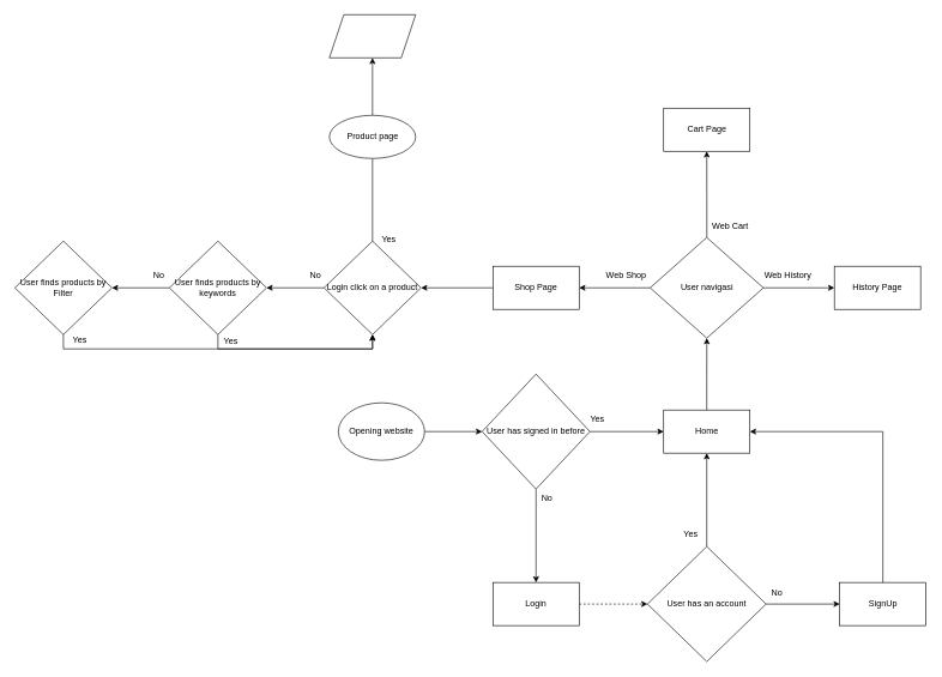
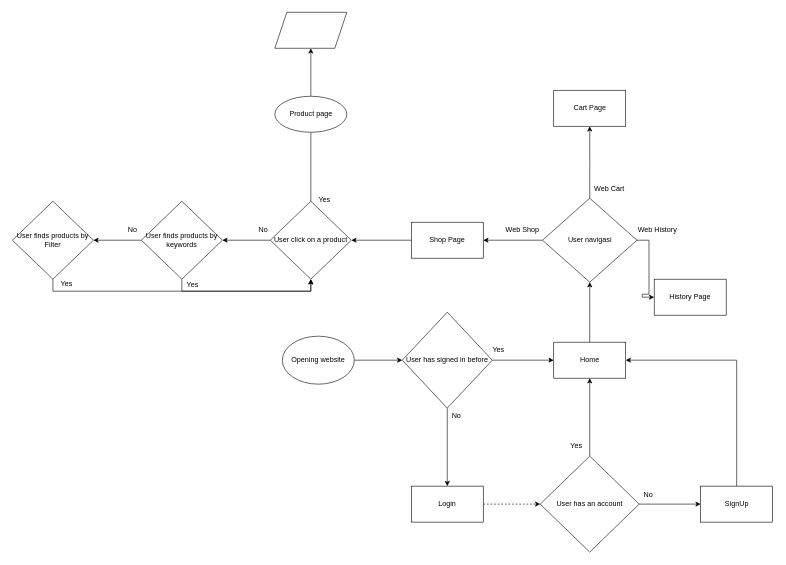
  <mxCell id="0" />
  <mxCell id="1" parent="0" />
  <mxCell id="2" value="" style="edgeStyle=orthogonalEdgeStyle;rounded=0;orthogonalLoop=1;jettySize=auto;html=1;entryX=0;entryY=0.5;entryDx=0;entryDy=0;" edge="1" parent="1" source="3" target="6"><mxGeometry relative="1" as="geometry" /></mxCell>
  <mxCell id="3" value="Opening website" style="ellipse;whiteSpace=wrap;html=1;" vertex="1" parent="1"><mxGeometry x="470" width="120" height="80" as="geometry" y="560" /></mxCell>
  <mxCell id="4" value="" style="edgeStyle=orthogonalEdgeStyle;rounded=0;orthogonalLoop=1;jettySize=auto;html=1;" edge="1" parent="1" source="6" target="8"><mxGeometry relative="1" as="geometry" /></mxCell>
  <mxCell id="5" value="" style="edgeStyle=orthogonalEdgeStyle;rounded=0;orthogonalLoop=1;jettySize=auto;html=1;" edge="1" parent="1" source="6" target="11"><mxGeometry relative="1" as="geometry" /></mxCell>
  <mxCell id="6" value="User has signed in before" style="rhombus;whiteSpace=wrap;html=1;" vertex="1" parent="1"><mxGeometry x="670" y="520" width="150" height="160" as="geometry" /></mxCell>
  <mxCell id="7" value="" style="edgeStyle=orthogonalEdgeStyle;rounded=0;orthogonalLoop=1;jettySize=auto;html=1;" edge="1" parent="1" source="8" target="23"><mxGeometry relative="1" as="geometry" /></mxCell>
  <mxCell id="8" value="Home" style="whiteSpace=wrap;html=1;" vertex="1" parent="1"><mxGeometry x="922.5" y="570" width="120" height="60" as="geometry" /></mxCell>
  <mxCell id="9" value="Yes" style="text;html=1;align=center;verticalAlign=middle;resizable=0;points=[];autosize=1;strokeColor=none;fillColor=none;" vertex="1" parent="1"><mxGeometry x="810" y="568" width="40" height="30" as="geometry" /></mxCell>
  <mxCell id="10" value="" style="edgeStyle=orthogonalEdgeStyle;rounded=0;orthogonalLoop=1;jettySize=auto;html=1;dashed=1;" edge="1" parent="1" source="11" target="15"><mxGeometry relative="1" as="geometry" /></mxCell>
  <mxCell id="11" value="Login" style="whiteSpace=wrap;html=1;" vertex="1" parent="1"><mxGeometry x="685" y="810" width="120" height="60" as="geometry" /></mxCell>
  <mxCell id="12" value="No" style="text;html=1;align=center;verticalAlign=middle;resizable=0;points=[];autosize=1;strokeColor=none;fillColor=none;" vertex="1" parent="1"><mxGeometry x="740" y="678" width="40" height="30" as="geometry" /></mxCell>
  <mxCell id="13" style="edgeStyle=orthogonalEdgeStyle;rounded=0;orthogonalLoop=1;jettySize=auto;html=1;exitX=0.5;exitY=0;exitDx=0;exitDy=0;entryX=0.5;entryY=1;entryDx=0;entryDy=0;" edge="1" parent="1" source="15" target="8"><mxGeometry relative="1" as="geometry" /></mxCell>
  <mxCell id="14" value="" style="edgeStyle=orthogonalEdgeStyle;rounded=0;orthogonalLoop=1;jettySize=auto;html=1;" edge="1" parent="1" source="15" target="18"><mxGeometry relative="1" as="geometry" /></mxCell>
  <mxCell id="15" value="User has an account" style="rhombus;whiteSpace=wrap;html=1;" vertex="1" parent="1"><mxGeometry x="900" y="760" width="165" height="160" as="geometry" /></mxCell>
  <mxCell id="16" value="Yes" style="text;html=1;align=center;verticalAlign=middle;resizable=0;points=[];autosize=1;strokeColor=none;fillColor=none;" vertex="1" parent="1"><mxGeometry x="940" y="728" width="40" height="30" as="geometry" /></mxCell>
  <mxCell id="17" style="edgeStyle=orthogonalEdgeStyle;rounded=0;orthogonalLoop=1;jettySize=auto;html=1;exitX=0.5;exitY=0;exitDx=0;exitDy=0;entryX=1;entryY=0.5;entryDx=0;entryDy=0;" edge="1" parent="1" source="18" target="8"><mxGeometry relative="1" as="geometry" /></mxCell>
  <mxCell id="18" value="SignUp" style="whiteSpace=wrap;html=1;" vertex="1" parent="1"><mxGeometry x="1167.5" y="810" width="120" height="60" as="geometry" /></mxCell>
  <mxCell id="19" value="No" style="text;html=1;align=center;verticalAlign=middle;resizable=0;points=[];autosize=1;strokeColor=none;fillColor=none;" vertex="1" parent="1"><mxGeometry x="1060" y="810" width="40" height="30" as="geometry" /></mxCell>
  <mxCell id="20" value="" style="edgeStyle=orthogonalEdgeStyle;rounded=0;orthogonalLoop=1;jettySize=auto;html=1;" edge="1" parent="1" source="23" target="25"><mxGeometry relative="1" as="geometry" /></mxCell>
  <mxCell id="21" value="" style="edgeStyle=orthogonalEdgeStyle;rounded=0;orthogonalLoop=1;jettySize=auto;html=1;" edge="1" parent="1" source="23" target="27"><mxGeometry relative="1" as="geometry" /></mxCell>
  <mxCell id="22" value="" style="edgeStyle=orthogonalEdgeStyle;rounded=0;orthogonalLoop=1;jettySize=auto;html=1;" edge="1" parent="1" source="23" target="29"><mxGeometry relative="1" as="geometry" /></mxCell>
  <mxCell id="23" value="User navigasi" style="rhombus;whiteSpace=wrap;html=1;" vertex="1" parent="1"><mxGeometry x="903.75" y="330" width="157.5" height="140" as="geometry" /></mxCell>
  <mxCell id="24" value="" style="edgeStyle=orthogonalEdgeStyle;rounded=0;orthogonalLoop=1;jettySize=auto;html=1;" edge="1" parent="1" source="25" target="33"><mxGeometry relative="1" as="geometry" /></mxCell>
  <mxCell id="25" value="Shop Page" style="whiteSpace=wrap;html=1;" vertex="1" parent="1"><mxGeometry x="685" y="370" width="120" height="60" as="geometry" /></mxCell>
  <mxCell id="26" value="Web Shop" style="text;html=1;align=center;verticalAlign=middle;resizable=0;points=[];autosize=1;strokeColor=none;fillColor=none;" vertex="1" parent="1"><mxGeometry x="830" y="368" width="80" height="30" as="geometry" /></mxCell>
  <mxCell id="27" value="Cart Page" style="whiteSpace=wrap;html=1;" vertex="1" parent="1"><mxGeometry x="922.5" y="150" width="120" height="60" as="geometry" /></mxCell>
  <mxCell id="28" value="Web Cart" style="text;html=1;align=center;verticalAlign=middle;resizable=0;points=[];autosize=1;strokeColor=none;fillColor=none;" vertex="1" parent="1"><mxGeometry x="980" y="300" width="70" height="30" as="geometry" /></mxCell>
- <mxCell id="29" value="History Page" style="whiteSpace=wrap;html=1;" vertex="1" parent="1"><mxGeometry x="1160" y="370" width="120" height="60" as="geometry" /></mxCell>
+ <mxCell id="29" value="History Page" style="whiteSpace=wrap;html=1;" vertex="1" parent="1"><mxGeometry x="1090" y="465" width="120" height="60" as="geometry" /></mxCell>
  <mxCell id="30" value="Web History" style="text;html=1;align=center;verticalAlign=middle;resizable=0;points=[];autosize=1;strokeColor=none;fillColor=none;" vertex="1" parent="1"><mxGeometry x="1050" y="368" width="90" height="30" as="geometry" /></mxCell>
  <mxCell id="31" value="" style="edgeStyle=orthogonalEdgeStyle;rounded=0;orthogonalLoop=1;jettySize=auto;html=1;endArrow=none;" edge="1" parent="1" source="33" target="35"><mxGeometry relative="1" as="geometry" /></mxCell>
  <mxCell id="32" value="" style="edgeStyle=orthogonalEdgeStyle;rounded=0;orthogonalLoop=1;jettySize=auto;html=1;" edge="1" parent="1" source="33" target="38"><mxGeometry relative="1" as="geometry" /></mxCell>
- <mxCell id="33" value="Login click on a product" style="rhombus;whiteSpace=wrap;html=1;" vertex="1" parent="1"><mxGeometry x="450" y="335" width="135" height="130" as="geometry" /></mxCell>
+ <mxCell id="33" value="User click on a product" style="rhombus;whiteSpace=wrap;html=1;" vertex="1" parent="1"><mxGeometry x="450" y="335" width="135" height="130" as="geometry" /></mxCell>
  <mxCell id="34" value="" style="edgeStyle=orthogonalEdgeStyle;rounded=0;orthogonalLoop=1;jettySize=auto;html=1;" edge="1" parent="1" source="35" target="46"><mxGeometry relative="1" as="geometry" /></mxCell>
  <mxCell id="35" value="Product page" style="ellipse;whiteSpace=wrap;html=1;" vertex="1" parent="1"><mxGeometry x="457.5" y="160" width="120" height="60" as="geometry" /></mxCell>
  <mxCell id="36" value="" style="edgeStyle=orthogonalEdgeStyle;rounded=0;orthogonalLoop=1;jettySize=auto;html=1;" edge="1" parent="1" source="38" target="40"><mxGeometry relative="1" as="geometry" /></mxCell>
  <mxCell id="37" style="edgeStyle=orthogonalEdgeStyle;rounded=0;orthogonalLoop=1;jettySize=auto;html=1;exitX=0.5;exitY=1;exitDx=0;exitDy=0;entryX=0.5;entryY=1;entryDx=0;entryDy=0;" edge="1" parent="1" source="38" target="33"><mxGeometry relative="1" as="geometry" /></mxCell>
  <mxCell id="38" value="User finds products by keywords" style="rhombus;whiteSpace=wrap;html=1;" vertex="1" parent="1"><mxGeometry x="235" y="335" width="135" height="130" as="geometry" /></mxCell>
  <mxCell id="39" style="edgeStyle=orthogonalEdgeStyle;rounded=0;orthogonalLoop=1;jettySize=auto;html=1;exitX=0.5;exitY=1;exitDx=0;exitDy=0;entryX=0.5;entryY=1;entryDx=0;entryDy=0;" edge="1" parent="1" source="40" target="33"><mxGeometry relative="1" as="geometry" /></mxCell>
  <mxCell id="40" value="User finds products by Filter" style="rhombus;whiteSpace=wrap;html=1;" vertex="1" parent="1"><mxGeometry x="20" y="335" width="135" height="130" as="geometry" /></mxCell>
  <mxCell id="41" value="Yes" style="text;html=1;align=center;verticalAlign=middle;resizable=0;points=[];autosize=1;strokeColor=none;fillColor=none;" vertex="1" parent="1"><mxGeometry x="520" y="318" width="40" height="30" as="geometry" /></mxCell>
  <mxCell id="42" value="Yes" style="text;html=1;align=center;verticalAlign=middle;resizable=0;points=[];autosize=1;strokeColor=none;fillColor=none;" vertex="1" parent="1"><mxGeometry x="300" y="460" width="40" height="30" as="geometry" /></mxCell>
  <mxCell id="43" value="No" style="text;html=1;align=center;verticalAlign=middle;resizable=0;points=[];autosize=1;strokeColor=none;fillColor=none;" vertex="1" parent="1"><mxGeometry x="417.5" y="368" width="40" height="30" as="geometry" /></mxCell>
  <mxCell id="44" value="No" style="text;html=1;align=center;verticalAlign=middle;resizable=0;points=[];autosize=1;strokeColor=none;fillColor=none;" vertex="1" parent="1"><mxGeometry x="200" y="368" width="40" height="30" as="geometry" /></mxCell>
  <mxCell id="45" value="Yes" style="text;html=1;align=center;verticalAlign=middle;resizable=0;points=[];autosize=1;strokeColor=none;fillColor=none;" vertex="1" parent="1"><mxGeometry x="90" y="458" width="40" height="30" as="geometry" /></mxCell>
  <mxCell id="46" value="" style="shape=parallelogram;perimeter=parallelogramPerimeter;whiteSpace=wrap;html=1;fixedSize=1;" vertex="1" parent="1"><mxGeometry x="457.5" y="20" width="120" height="60" as="geometry" /></mxCell>
